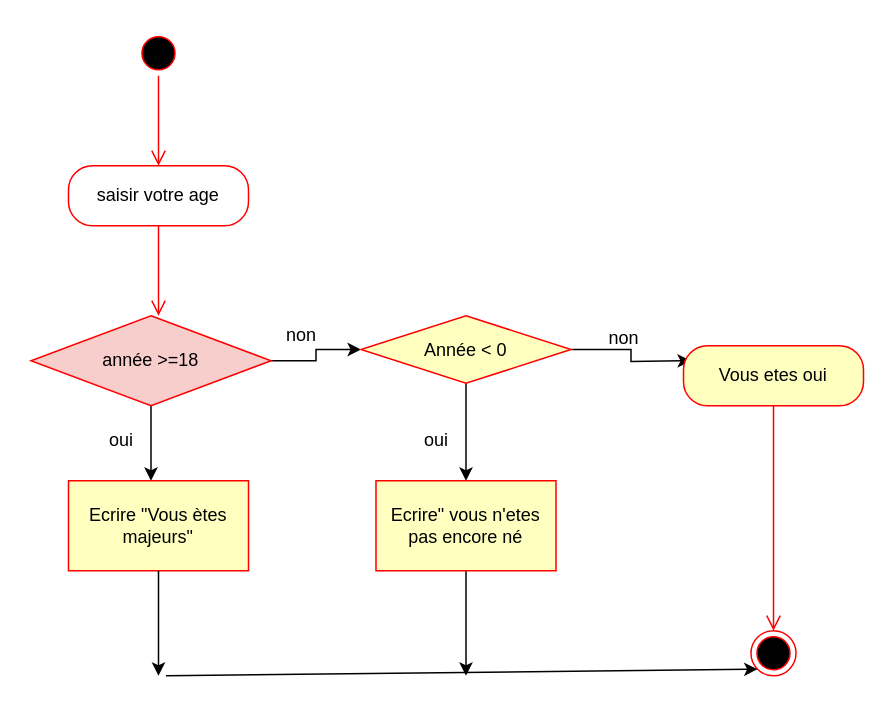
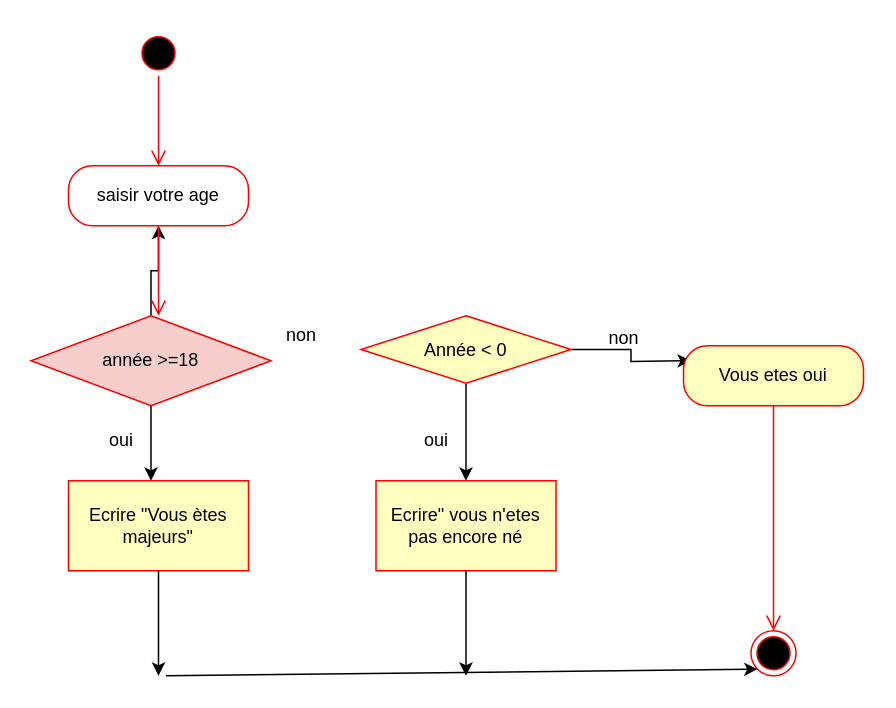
  <mxCell id="0" />
  <mxCell id="1" parent="0" />
  <mxCell id="2" value="" style="ellipse;html=1;shape=startState;fillColor=#000000;strokeColor=#ff0000;" parent="1" vertex="1"><mxGeometry x="90" y="20" width="30" height="30" as="geometry" /></mxCell>
  <mxCell id="3" value="" style="edgeStyle=orthogonalEdgeStyle;html=1;verticalAlign=bottom;endArrow=open;endSize=8;strokeColor=#ff0000;rounded=0;" parent="1" source="2" edge="1"><mxGeometry relative="1" as="geometry"><mxPoint x="105" y="110" as="targetPoint" /></mxGeometry></mxCell>
  <mxCell id="4" value="" style="edgeStyle=orthogonalEdgeStyle;rounded=0;orthogonalLoop=1;jettySize=auto;html=1;" parent="1" source="6" target="7" edge="1"><mxGeometry relative="1" as="geometry"><Array as="points"><mxPoint x="100" y="300" /><mxPoint x="100" y="300" /></Array></mxGeometry></mxCell>
- <mxCell id="5" value="" style="edgeStyle=orthogonalEdgeStyle;rounded=0;orthogonalLoop=1;jettySize=auto;html=1;" parent="1" source="6" target="10" edge="1"><mxGeometry relative="1" as="geometry" /></mxCell>
+ <mxCell id="5" value="" style="edgeStyle=orthogonalEdgeStyle;rounded=0;orthogonalLoop=1;jettySize=auto;html=1;" parent="1" source="6" target="19" edge="1"><mxGeometry relative="1" as="geometry" /></mxCell>
  <mxCell id="6" value="année &amp;gt;=18" style="rhombus;whiteSpace=wrap;html=1;fontColor=#000000;fillColor=#f8cecc;strokeColor=#ff0000;" parent="1" vertex="1"><mxGeometry x="20" y="210" width="160" height="60" as="geometry" /></mxCell>
  <mxCell id="7" value="Ecrire &quot;Vous ètes majeurs&quot;" style="whiteSpace=wrap;html=1;fillColor=#ffffc0;strokeColor=#ff0000;fontColor=#000000;" parent="1" vertex="1"><mxGeometry x="45" y="320" width="120" height="60" as="geometry" /></mxCell>
  <mxCell id="8" value="" style="edgeStyle=orthogonalEdgeStyle;rounded=0;orthogonalLoop=1;jettySize=auto;html=1;" parent="1" source="10" target="14" edge="1"><mxGeometry relative="1" as="geometry" /></mxCell>
  <mxCell id="9" value="" style="edgeStyle=orthogonalEdgeStyle;rounded=0;orthogonalLoop=1;jettySize=auto;html=1;" parent="1" source="10" edge="1"><mxGeometry relative="1" as="geometry"><mxPoint x="460" y="240" as="targetPoint" /></mxGeometry></mxCell>
  <mxCell id="10" value="Année &amp;lt; 0" style="rhombus;whiteSpace=wrap;html=1;fontColor=#000000;fillColor=#ffffc0;strokeColor=#ff0000;" parent="1" vertex="1"><mxGeometry x="240" y="210" width="140" height="45" as="geometry" /></mxCell>
  <mxCell id="11" value="non" style="text;html=1;align=center;verticalAlign=middle;resizable=0;points=[];autosize=1;strokeColor=none;fillColor=none;" parent="1" vertex="1"><mxGeometry x="180" y="208" width="40" height="30" as="geometry" /></mxCell>
  <mxCell id="12" value="oui" style="text;html=1;align=center;verticalAlign=middle;resizable=0;points=[];autosize=1;strokeColor=none;fillColor=none;" parent="1" vertex="1"><mxGeometry x="60" y="278" width="40" height="30" as="geometry" /></mxCell>
  <mxCell id="13" value="" style="edgeStyle=orthogonalEdgeStyle;rounded=0;orthogonalLoop=1;jettySize=auto;html=1;" parent="1" source="14" edge="1"><mxGeometry relative="1" as="geometry"><mxPoint x="310" y="450" as="targetPoint" /></mxGeometry></mxCell>
  <mxCell id="14" value="Ecrire&quot; vous n'etes pas encore né" style="whiteSpace=wrap;html=1;fillColor=#ffffc0;strokeColor=#ff0000;fontColor=#000000;" parent="1" vertex="1"><mxGeometry x="250" y="320" width="120" height="60" as="geometry" /></mxCell>
  <mxCell id="15" value="oui" style="text;html=1;align=center;verticalAlign=middle;resizable=0;points=[];autosize=1;strokeColor=none;fillColor=none;" parent="1" vertex="1"><mxGeometry x="270" y="278" width="40" height="30" as="geometry" /></mxCell>
  <mxCell id="16" value="" style="ellipse;html=1;shape=endState;fillColor=#000000;strokeColor=#ff0000;" parent="1" vertex="1"><mxGeometry x="500" y="420" width="30" height="30" as="geometry" /></mxCell>
  <mxCell id="17" value="" style="endArrow=classic;html=1;rounded=0;exitX=0.5;exitY=1;exitDx=0;exitDy=0;" edge="1" parent="1" source="7"><mxGeometry width="50" height="50" relative="1" as="geometry"><mxPoint x="290" y="370" as="sourcePoint" /><mxPoint x="105" y="450" as="targetPoint" /></mxGeometry></mxCell>
  <mxCell id="18" value="" style="endArrow=classic;html=1;rounded=0;entryX=0;entryY=1;entryDx=0;entryDy=0;" edge="1" parent="1" target="16"><mxGeometry width="50" height="50" relative="1" as="geometry"><mxPoint x="110" y="450" as="sourcePoint" /><mxPoint x="340" y="320" as="targetPoint" /></mxGeometry></mxCell>
  <mxCell id="19" value="saisir votre age" style="rounded=1;whiteSpace=wrap;html=1;arcSize=40;fontColor=#000000;fillColor=#ffffff;strokeColor=#ff0000;" vertex="1" parent="1"><mxGeometry x="45" y="110" width="120" height="40" as="geometry" /></mxCell>
  <mxCell id="20" value="" style="edgeStyle=orthogonalEdgeStyle;html=1;verticalAlign=bottom;endArrow=open;endSize=8;strokeColor=#ff0000;rounded=0;" edge="1" source="19" parent="1"><mxGeometry relative="1" as="geometry"><mxPoint x="105" y="210" as="targetPoint" /></mxGeometry></mxCell>
  <mxCell id="21" value="non" style="text;html=1;align=center;verticalAlign=middle;resizable=0;points=[];autosize=1;strokeColor=none;fillColor=none;" vertex="1" parent="1"><mxGeometry x="395" y="210" width="40" height="30" as="geometry" /></mxCell>
  <mxCell id="22" value="Vous etes oui" style="rounded=1;whiteSpace=wrap;html=1;arcSize=40;fontColor=#000000;fillColor=#ffffc0;strokeColor=#ff0000;" vertex="1" parent="1"><mxGeometry x="455" y="230" width="120" height="40" as="geometry" /></mxCell>
  <mxCell id="23" value="" style="edgeStyle=orthogonalEdgeStyle;html=1;verticalAlign=bottom;endArrow=open;endSize=8;strokeColor=#ff0000;rounded=0;entryX=0.5;entryY=0;entryDx=0;entryDy=0;" edge="1" source="22" parent="1" target="16"><mxGeometry relative="1" as="geometry"><mxPoint x="515" y="330" as="targetPoint" /></mxGeometry></mxCell>
